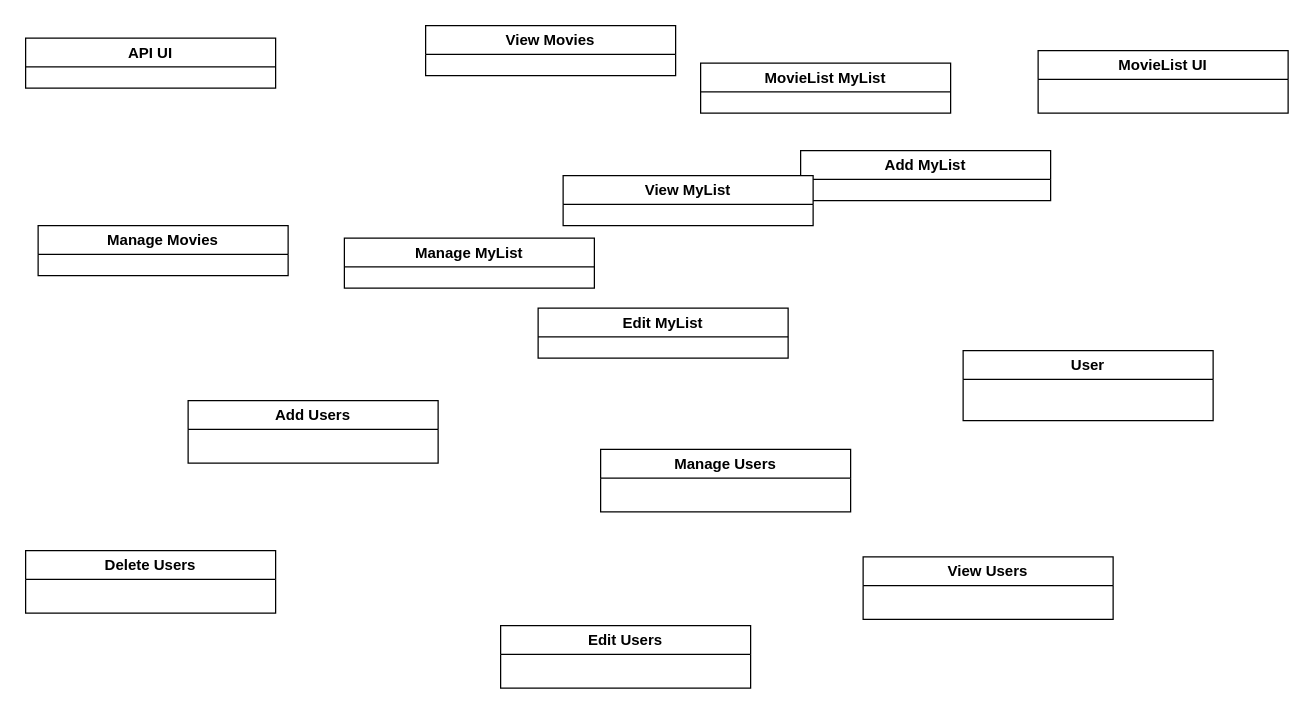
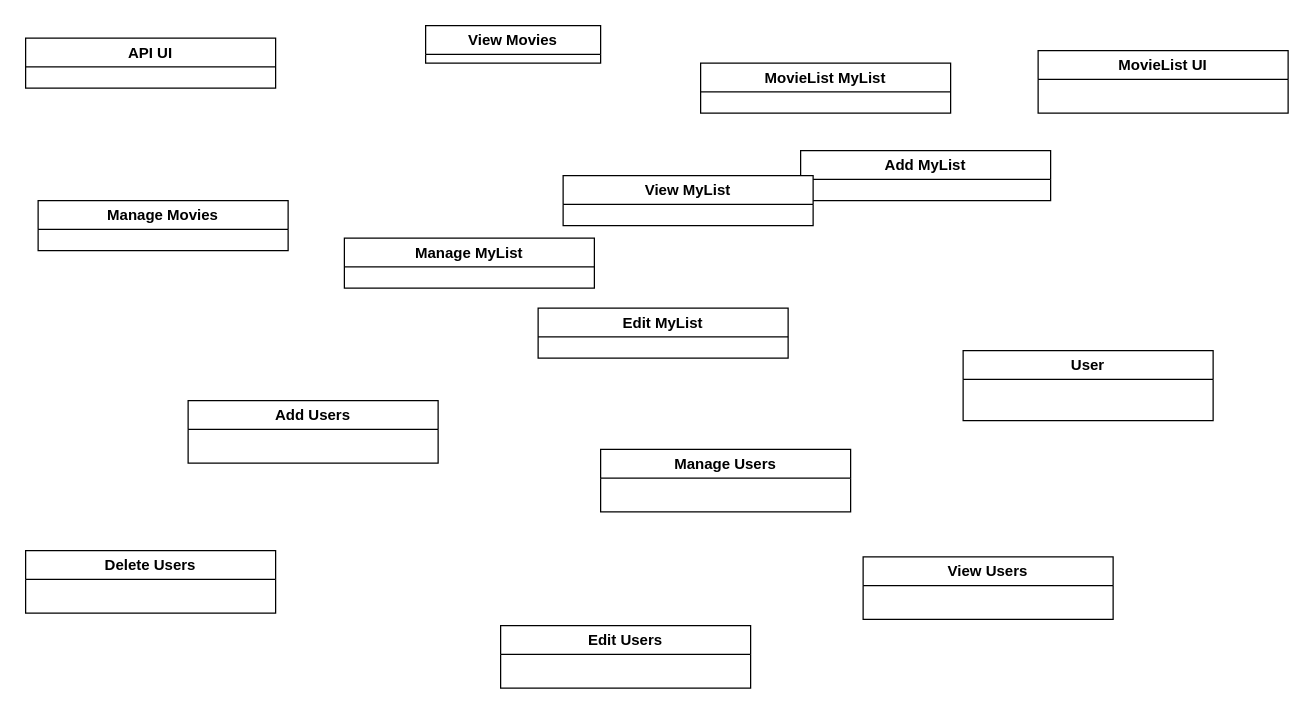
  <mxCell id="0" />
  <mxCell id="1" parent="0" />
- <mxCell id="2" value="Manage Movies" style="swimlane;whiteSpace=wrap;html=1;" vertex="1" parent="1"><mxGeometry x="30" y="180" width="200" height="40" as="geometry" /></mxCell>
+ <mxCell id="2" value="Manage Movies" style="swimlane;whiteSpace=wrap;html=1;" vertex="1" parent="1"><mxGeometry x="30" y="160" width="200" height="40" as="geometry" /></mxCell>
  <mxCell id="3" value="MovieList UI" style="swimlane;whiteSpace=wrap;html=1;" vertex="1" parent="1"><mxGeometry x="830" y="40" width="200" height="50" as="geometry" /></mxCell>
  <mxCell id="4" value="API UI" style="swimlane;whiteSpace=wrap;html=1;" vertex="1" parent="1"><mxGeometry x="20" y="30" width="200" height="40" as="geometry" /></mxCell>
  <mxCell id="5" value="User" style="swimlane;whiteSpace=wrap;html=1;" vertex="1" parent="1"><mxGeometry x="770" y="280" width="200" height="56" as="geometry" /></mxCell>
  <mxCell id="6" value="Manage Users" style="swimlane;whiteSpace=wrap;html=1;" vertex="1" parent="1"><mxGeometry x="480" y="359" width="200" height="50" as="geometry" /></mxCell>
  <mxCell id="7" value="Add Users" style="swimlane;whiteSpace=wrap;html=1;" vertex="1" parent="1"><mxGeometry x="150" y="320" width="200" height="50" as="geometry" /></mxCell>
  <mxCell id="8" value="Delete Users" style="swimlane;whiteSpace=wrap;html=1;" vertex="1" parent="1"><mxGeometry x="20" y="440" width="200" height="50" as="geometry" /></mxCell>
  <mxCell id="9" value="Edit Users" style="swimlane;whiteSpace=wrap;html=1;" vertex="1" parent="1"><mxGeometry x="400" y="500" width="200" height="50" as="geometry" /></mxCell>
  <mxCell id="10" value="View Users" style="swimlane;whiteSpace=wrap;html=1;" vertex="1" parent="1"><mxGeometry x="690" y="445" width="200" height="50" as="geometry" /></mxCell>
- <mxCell id="11" value="View Movies" style="swimlane;whiteSpace=wrap;html=1;" vertex="1" parent="1"><mxGeometry x="340" y="20" width="200" height="40" as="geometry" /></mxCell>
+ <mxCell id="11" value="View Movies" style="swimlane;whiteSpace=wrap;html=1;" vertex="1" parent="1"><mxGeometry x="340" y="20" width="140" height="30" as="geometry" /></mxCell>
  <mxCell id="12" value="Manage MyList" style="swimlane;whiteSpace=wrap;html=1;startSize=23;" vertex="1" parent="1"><mxGeometry x="275" y="190" width="200" height="40" as="geometry" /></mxCell>
  <mxCell id="13" value="MovieList MyList" style="swimlane;whiteSpace=wrap;html=1;startSize=23;" vertex="1" parent="1"><mxGeometry x="560" y="50" width="200" height="40" as="geometry" /></mxCell>
  <mxCell id="14" value="Add MyList" style="swimlane;whiteSpace=wrap;html=1;startSize=23;" vertex="1" parent="1"><mxGeometry x="640" y="120" width="200" height="40" as="geometry" /></mxCell>
  <mxCell id="15" value="Edit MyList" style="swimlane;whiteSpace=wrap;html=1;startSize=23;" vertex="1" parent="1"><mxGeometry x="430" y="246" width="200" height="40" as="geometry" /></mxCell>
  <mxCell id="16" value="View MyList" style="swimlane;whiteSpace=wrap;html=1;startSize=23;" vertex="1" parent="1"><mxGeometry x="450" y="140" width="200" height="40" as="geometry" /></mxCell>
